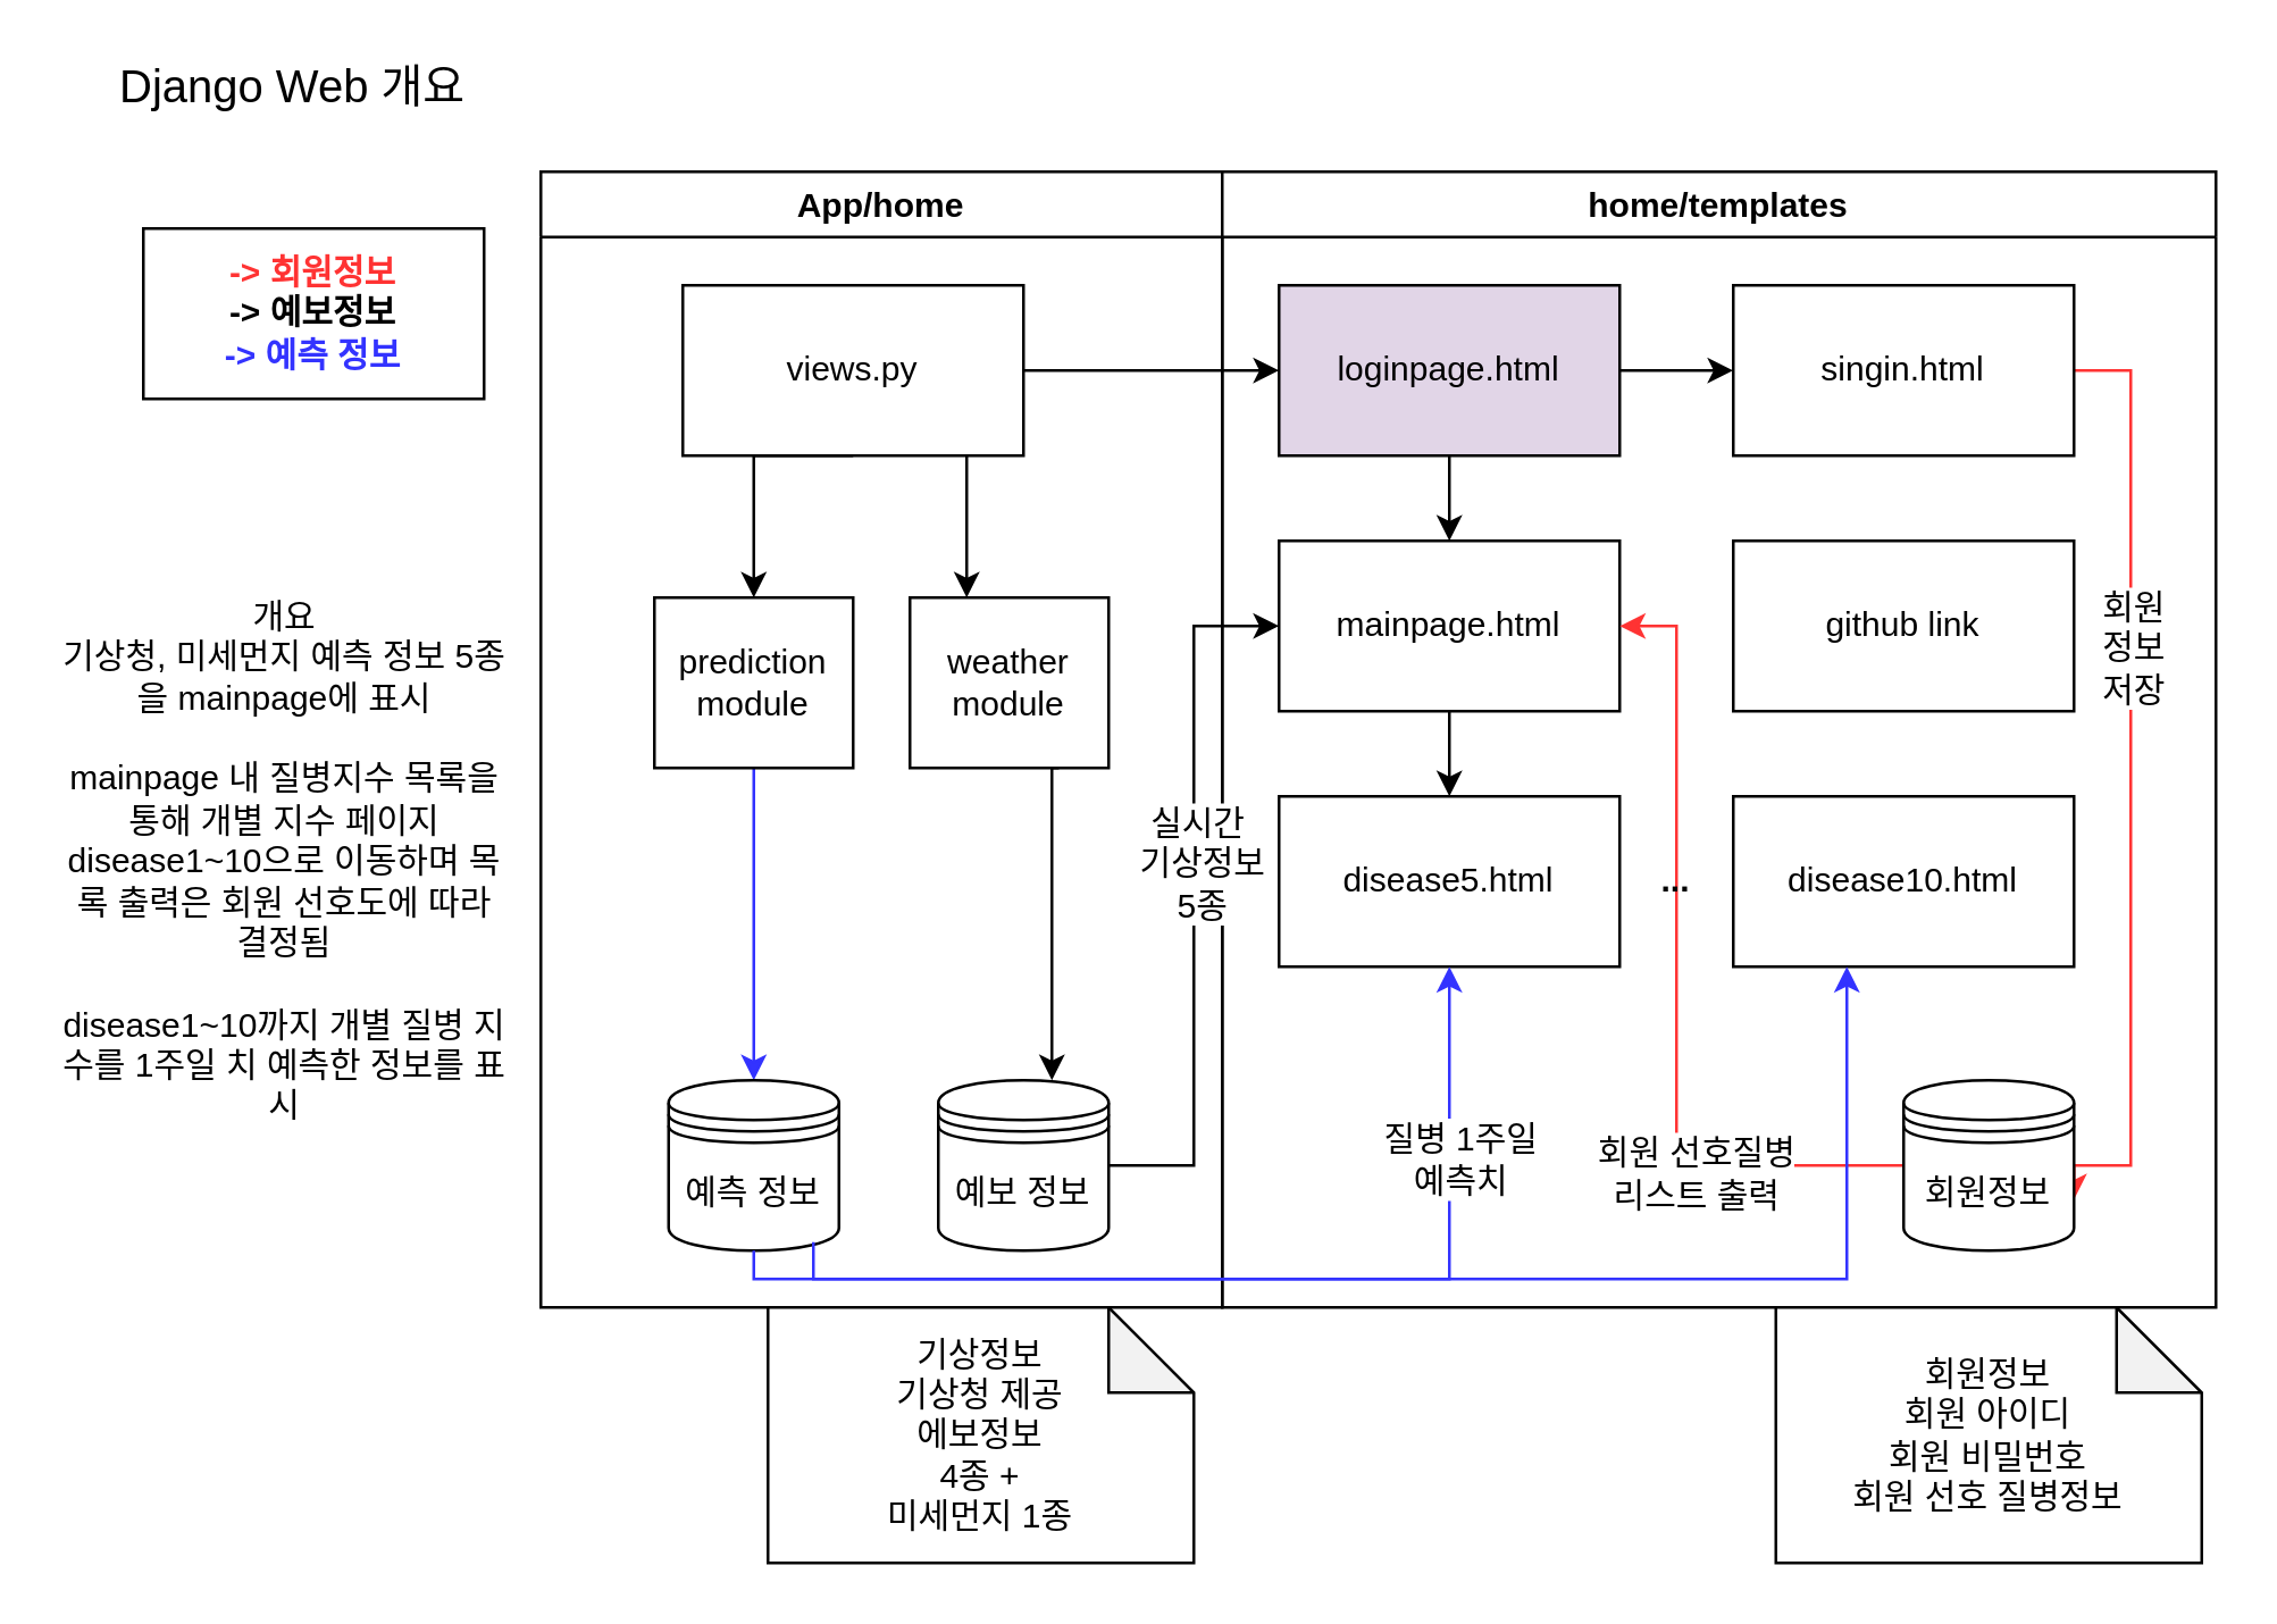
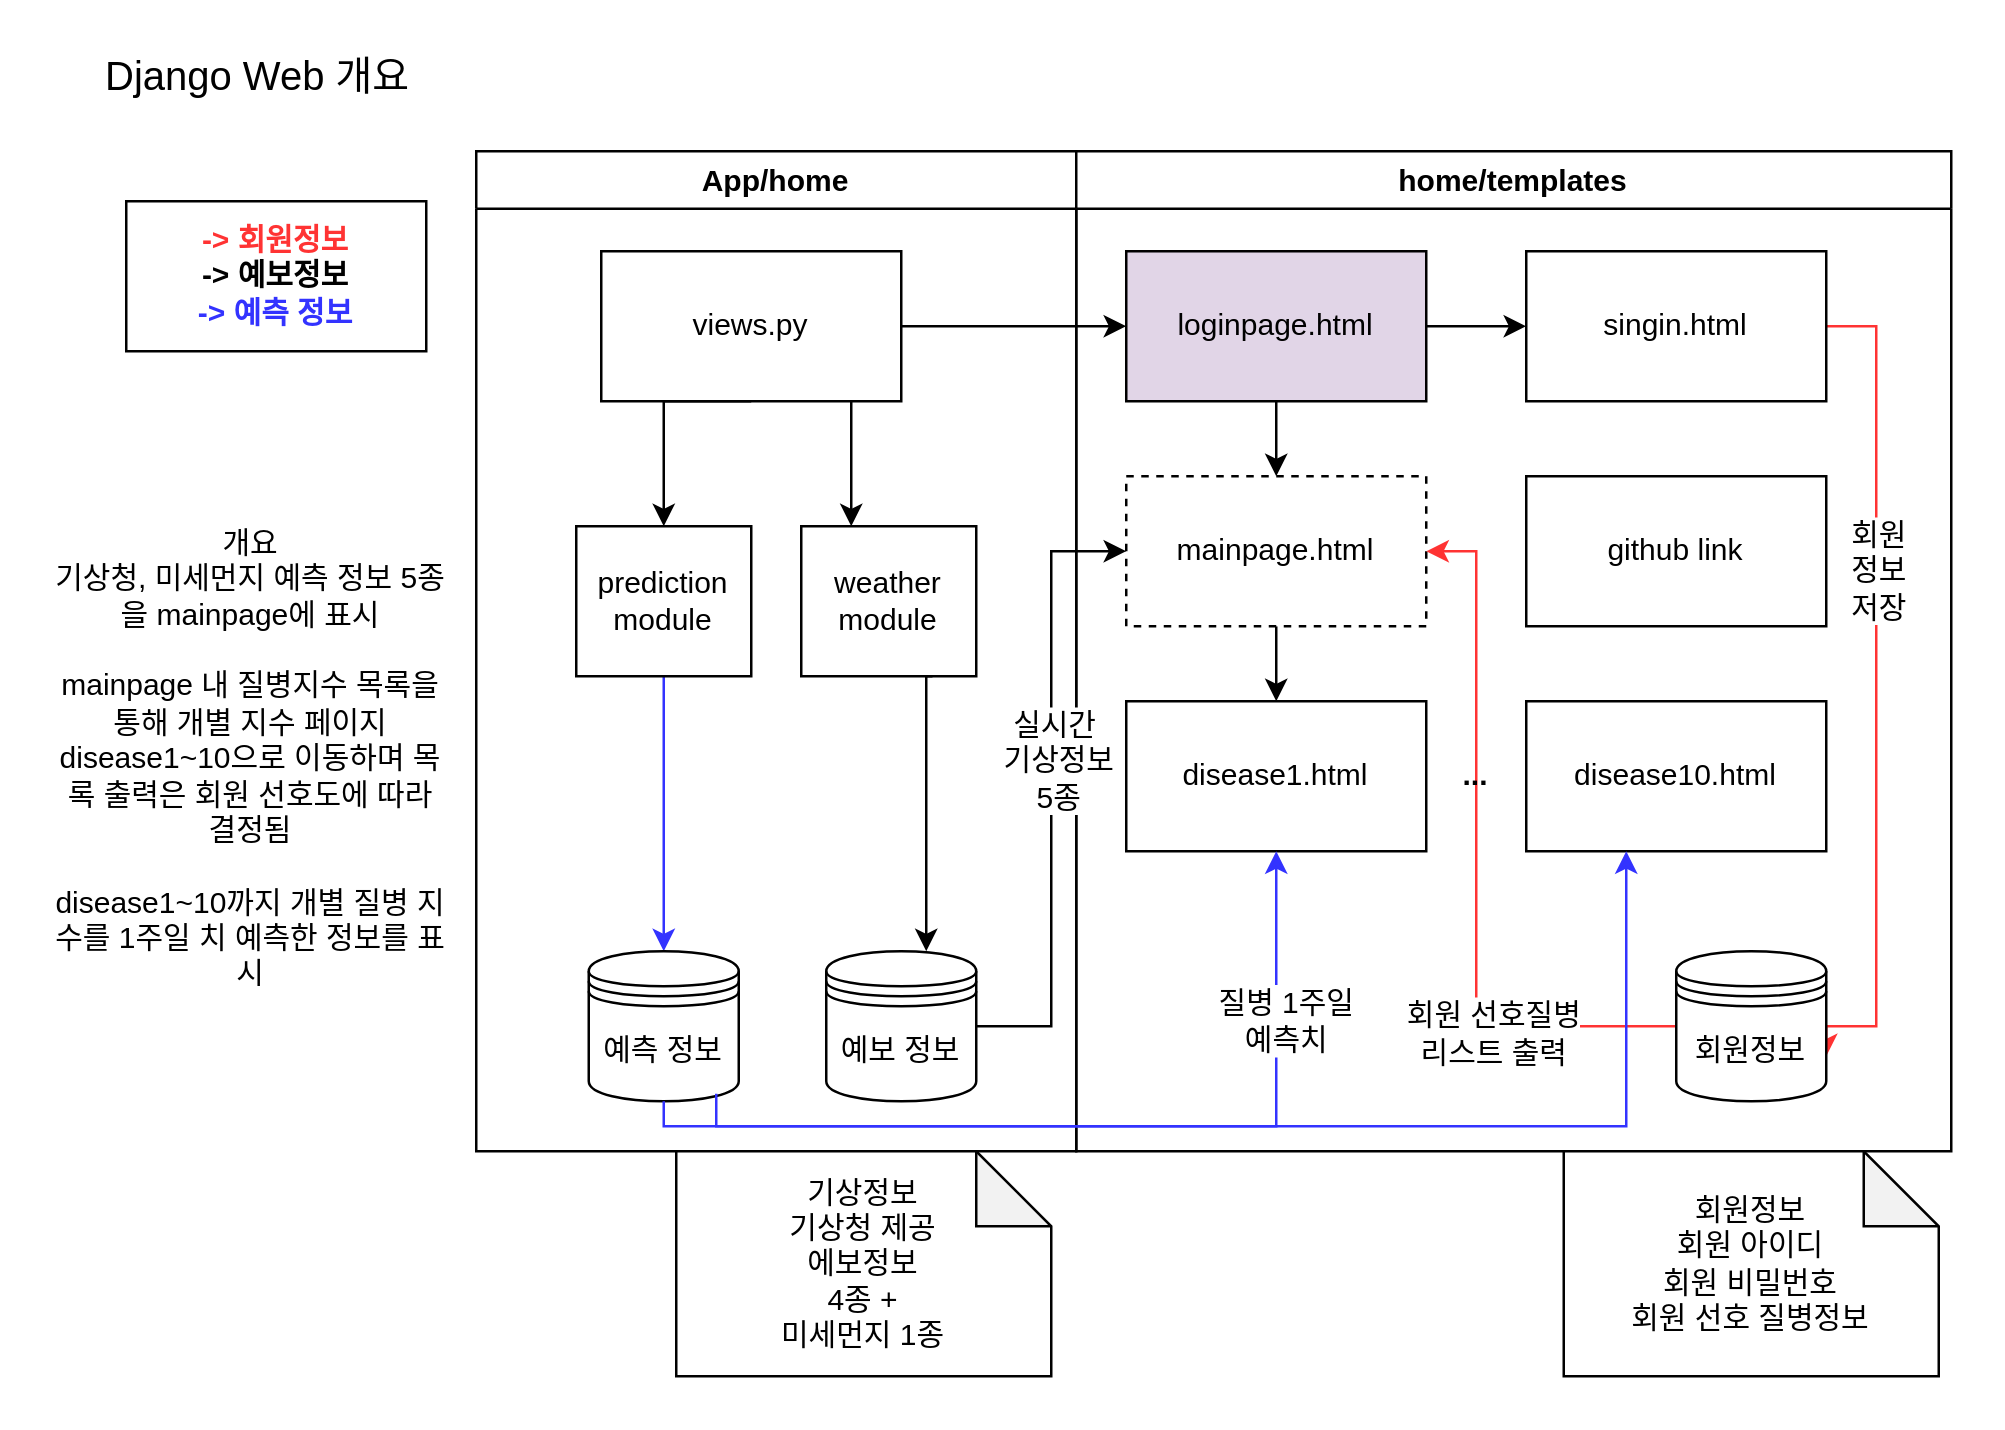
  <mxCell id="0" />
  <mxCell id="1" parent="0" />
  <mxCell id="2" value="&lt;font style=&quot;font-size: 16px&quot;&gt;Django Web 개요&lt;/font&gt;" style="text;html=1;strokeColor=none;fillColor=none;align=left;verticalAlign=middle;whiteSpace=wrap;rounded=0;" vertex="1" parent="1"><mxGeometry x="40" y="20" width="220" height="20" as="geometry" /></mxCell>
  <mxCell id="3" value="App/home" style="swimlane;" vertex="1" parent="1"><mxGeometry x="190" y="60" width="240" height="400" as="geometry"><mxRectangle x="180" y="60" width="90" height="23" as="alternateBounds" /></mxGeometry></mxCell>
  <mxCell id="4" style="edgeStyle=orthogonalEdgeStyle;rounded=0;orthogonalLoop=1;jettySize=auto;html=1;exitX=0.5;exitY=1;exitDx=0;exitDy=0;entryX=0.5;entryY=0;entryDx=0;entryDy=0;strokeColor=#000000;" edge="1" parent="3" source="5" target="8"><mxGeometry relative="1" as="geometry"><Array as="points"><mxPoint x="75" y="100" /></Array></mxGeometry></mxCell>
  <mxCell id="5" value="views.py" style="rounded=0;whiteSpace=wrap;html=1;" vertex="1" parent="3"><mxGeometry x="50" y="40" width="120" height="60" as="geometry" /></mxCell>
  <mxCell id="6" value="예보 정보" style="shape=datastore;whiteSpace=wrap;html=1;" vertex="1" parent="3"><mxGeometry x="140" y="320" width="60" height="60" as="geometry" /></mxCell>
  <mxCell id="7" style="edgeStyle=orthogonalEdgeStyle;rounded=0;orthogonalLoop=1;jettySize=auto;html=1;entryX=0.5;entryY=0;entryDx=0;entryDy=0;strokeColor=#3333FF;" edge="1" parent="3" source="8" target="9"><mxGeometry relative="1" as="geometry" /></mxCell>
  <mxCell id="8" value="prediction&lt;br&gt;module" style="rounded=0;whiteSpace=wrap;html=1;" vertex="1" parent="3"><mxGeometry x="40" y="150" width="70" height="60" as="geometry" /></mxCell>
  <mxCell id="9" value="예측 정보" style="shape=datastore;whiteSpace=wrap;html=1;" vertex="1" parent="3"><mxGeometry x="45" y="320" width="60" height="60" as="geometry" /></mxCell>
  <mxCell id="10" value="weather module" style="rounded=0;whiteSpace=wrap;html=1;" vertex="1" parent="3"><mxGeometry x="130" y="150" width="70" height="60" as="geometry" /></mxCell>
  <mxCell id="11" style="edgeStyle=orthogonalEdgeStyle;rounded=0;orthogonalLoop=1;jettySize=auto;html=1;" edge="1" parent="3" source="5" target="10"><mxGeometry relative="1" as="geometry"><mxPoint x="100" y="150" as="targetPoint" /><Array as="points"><mxPoint x="150" y="120" /><mxPoint x="150" y="120" /></Array></mxGeometry></mxCell>
  <mxCell id="12" style="edgeStyle=orthogonalEdgeStyle;rounded=0;orthogonalLoop=1;jettySize=auto;html=1;exitX=0.75;exitY=1;exitDx=0;exitDy=0;" edge="1" parent="3" source="10" target="6"><mxGeometry relative="1" as="geometry"><mxPoint x="180" y="230" as="sourcePoint" /><mxPoint x="145" y="230" as="targetPoint" /><Array as="points"><mxPoint x="180" y="210" /></Array></mxGeometry></mxCell>
  <mxCell id="13" value="home/templates" style="swimlane;" vertex="1" parent="1"><mxGeometry x="430" y="60" width="350" height="400" as="geometry" /></mxCell>
  <mxCell id="14" style="edgeStyle=orthogonalEdgeStyle;rounded=0;orthogonalLoop=1;jettySize=auto;html=1;entryX=0.5;entryY=0;entryDx=0;entryDy=0;" edge="1" parent="13" source="16" target="18"><mxGeometry relative="1" as="geometry" /></mxCell>
  <mxCell id="15" style="edgeStyle=orthogonalEdgeStyle;rounded=0;orthogonalLoop=1;jettySize=auto;html=1;entryX=0;entryY=0.5;entryDx=0;entryDy=0;" edge="1" parent="13" source="16" target="21"><mxGeometry relative="1" as="geometry" /></mxCell>
  <mxCell id="16" value="loginpage.html" style="rounded=0;whiteSpace=wrap;html=1;fillColor=#e1d5e7;" vertex="1" parent="13"><mxGeometry x="20" y="40" width="120" height="60" as="geometry" /></mxCell>
  <mxCell id="17" value="" style="edgeStyle=orthogonalEdgeStyle;rounded=0;orthogonalLoop=1;jettySize=auto;html=1;" edge="1" parent="13" source="18" target="25"><mxGeometry relative="1" as="geometry" /></mxCell>
- <mxCell id="18" value="mainpage.html" style="rounded=0;whiteSpace=wrap;html=1;" vertex="1" parent="13"><mxGeometry x="20" y="130" width="120" height="60" as="geometry" /></mxCell>
+ <mxCell id="18" value="mainpage.html" style="rounded=0;whiteSpace=wrap;html=1;dashed=1;" vertex="1" parent="13"><mxGeometry x="20" y="130" width="120" height="60" as="geometry" /></mxCell>
  <mxCell id="19" style="edgeStyle=orthogonalEdgeStyle;rounded=0;orthogonalLoop=1;jettySize=auto;html=1;entryX=1;entryY=0.7;entryDx=0;entryDy=0;strokeColor=#FF3333;" edge="1" parent="13" source="21" target="24"><mxGeometry relative="1" as="geometry"><Array as="points"><mxPoint x="320" y="70" /><mxPoint x="320" y="350" /><mxPoint x="300" y="350" /></Array></mxGeometry></mxCell>
  <mxCell id="20" value="회원&lt;br&gt;정보&lt;br&gt;저장" style="text;html=1;align=center;verticalAlign=middle;resizable=0;points=[];;labelBackgroundColor=#ffffff;" vertex="1" connectable="0" parent="19"><mxGeometry x="-0.295" relative="1" as="geometry"><mxPoint as="offset" /></mxGeometry></mxCell>
  <mxCell id="21" value="singin.html" style="rounded=0;whiteSpace=wrap;html=1;" vertex="1" parent="13"><mxGeometry x="180" y="40" width="120" height="60" as="geometry" /></mxCell>
  <mxCell id="22" style="edgeStyle=orthogonalEdgeStyle;rounded=0;orthogonalLoop=1;jettySize=auto;html=1;entryX=1;entryY=0.5;entryDx=0;entryDy=0;strokeColor=#FF3333;" edge="1" parent="13" source="24" target="18"><mxGeometry relative="1" as="geometry"><Array as="points"><mxPoint x="160" y="350" /><mxPoint x="160" y="160" /></Array></mxGeometry></mxCell>
  <mxCell id="23" value="회원 선호질병&lt;br&gt;리스트 출력" style="text;html=1;align=center;verticalAlign=middle;resizable=0;points=[];;labelBackgroundColor=#ffffff;" vertex="1" connectable="0" parent="22"><mxGeometry x="-0.487" y="2" relative="1" as="geometry"><mxPoint as="offset" /></mxGeometry></mxCell>
  <mxCell id="24" value="회원정보" style="shape=datastore;whiteSpace=wrap;html=1;" vertex="1" parent="13"><mxGeometry x="240" y="320" width="60" height="60" as="geometry" /></mxCell>
- <mxCell id="25" value="disease5.html" style="rounded=0;whiteSpace=wrap;html=1;" vertex="1" parent="13"><mxGeometry x="20" y="220" width="120" height="60" as="geometry" /></mxCell>
+ <mxCell id="25" value="disease1.html" style="rounded=0;whiteSpace=wrap;html=1;" vertex="1" parent="13"><mxGeometry x="20" y="220" width="120" height="60" as="geometry" /></mxCell>
  <mxCell id="26" value="github link" style="rounded=0;whiteSpace=wrap;html=1;" vertex="1" parent="13"><mxGeometry x="180" y="130" width="120" height="60" as="geometry" /></mxCell>
  <mxCell id="27" value="disease10.html" style="rounded=0;whiteSpace=wrap;html=1;" vertex="1" parent="13"><mxGeometry x="180" y="220" width="120" height="60" as="geometry" /></mxCell>
  <mxCell id="28" value="&lt;b&gt;...&lt;/b&gt;" style="text;html=1;strokeColor=none;fillColor=none;align=center;verticalAlign=middle;whiteSpace=wrap;rounded=0;" vertex="1" parent="13"><mxGeometry x="140" y="240" width="40" height="20" as="geometry" /></mxCell>
  <mxCell id="29" value="회원정보&lt;br&gt;회원 아이디&lt;br&gt;회원 비밀번호&lt;br&gt;회원 선호 질병정보" style="shape=note;whiteSpace=wrap;html=1;backgroundOutline=1;darkOpacity=0.05;" vertex="1" parent="1"><mxGeometry x="625" y="460" width="150" height="90" as="geometry" /></mxCell>
  <mxCell id="30" value="기상정보&lt;br&gt;기상청 제공&lt;br&gt;에보정보&lt;br&gt;4종 +&lt;br&gt;미세먼지 1종" style="shape=note;whiteSpace=wrap;html=1;backgroundOutline=1;darkOpacity=0.05;" vertex="1" parent="1"><mxGeometry x="270" y="460" width="150" height="90" as="geometry" /></mxCell>
  <mxCell id="31" value="&lt;font color=&quot;#ff3333&quot;&gt;&lt;b&gt;-&amp;gt; 회원정보&lt;/b&gt;&lt;/font&gt;&lt;br&gt;&lt;b&gt;-&amp;gt; 예보정보&lt;br&gt;&lt;font color=&quot;#3333ff&quot;&gt;-&amp;gt; 예측 정보&lt;/font&gt;&lt;br&gt;&lt;/b&gt;" style="rounded=0;whiteSpace=wrap;html=1;" vertex="1" parent="1"><mxGeometry x="50" y="80" width="120" height="60" as="geometry" /></mxCell>
  <mxCell id="32" value="개요&lt;br&gt;기상청, 미세먼지 예측 정보 5종을 mainpage에 표시&lt;br&gt;&lt;br&gt;mainpage 내 질병지수 목록을 통해 개별 지수 페이지 disease1~10으로 이동하며 목록 출력은 회원 선호도에 따라 결정됨&lt;br&gt;&lt;br&gt;disease1~10까지 개별 질병 지수를 1주일 치 예측한 정보를 표시&lt;br&gt;&lt;br&gt;" style="text;html=1;strokeColor=none;fillColor=none;align=center;verticalAlign=middle;whiteSpace=wrap;rounded=0;" vertex="1" parent="1"><mxGeometry x="20" y="200" width="160" height="220" as="geometry" /></mxCell>
  <mxCell id="33" style="edgeStyle=orthogonalEdgeStyle;rounded=0;orthogonalLoop=1;jettySize=auto;html=1;entryX=0;entryY=0.5;entryDx=0;entryDy=0;strokeColor=#000000;" edge="1" parent="1" source="5" target="16"><mxGeometry relative="1" as="geometry" /></mxCell>
  <mxCell id="34" style="edgeStyle=orthogonalEdgeStyle;rounded=0;orthogonalLoop=1;jettySize=auto;html=1;entryX=0;entryY=0.5;entryDx=0;entryDy=0;strokeColor=#000000;" edge="1" parent="1" source="6" target="18"><mxGeometry relative="1" as="geometry" /></mxCell>
  <mxCell id="35" value="실시간&amp;nbsp;&lt;br&gt;기상정보&lt;br&gt;5종" style="text;html=1;align=center;verticalAlign=middle;resizable=0;points=[];;labelBackgroundColor=#ffffff;" vertex="1" connectable="0" parent="34"><mxGeometry x="0.096" y="-2" relative="1" as="geometry"><mxPoint as="offset" /></mxGeometry></mxCell>
  <mxCell id="36" style="edgeStyle=orthogonalEdgeStyle;rounded=0;orthogonalLoop=1;jettySize=auto;html=1;strokeColor=#3333FF;" edge="1" parent="1" source="9" target="25"><mxGeometry relative="1" as="geometry"><Array as="points"><mxPoint x="265" y="450" /><mxPoint x="510" y="450" /></Array></mxGeometry></mxCell>
  <mxCell id="37" value="질병 1주일 &lt;br&gt;예측치" style="text;html=1;align=center;verticalAlign=middle;resizable=0;points=[];;labelBackgroundColor=#ffffff;" vertex="1" connectable="0" parent="36"><mxGeometry x="0.633" y="-3" relative="1" as="geometry"><mxPoint as="offset" /></mxGeometry></mxCell>
  <mxCell id="38" style="edgeStyle=orthogonalEdgeStyle;rounded=0;orthogonalLoop=1;jettySize=auto;html=1;exitX=0.85;exitY=0.95;exitDx=0;exitDy=0;exitPerimeter=0;strokeColor=#3333FF;" edge="1" parent="1" source="9" target="27"><mxGeometry relative="1" as="geometry"><Array as="points"><mxPoint x="286" y="450" /><mxPoint x="650" y="450" /></Array></mxGeometry></mxCell>
